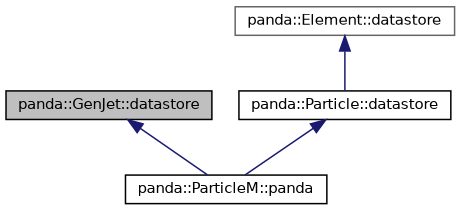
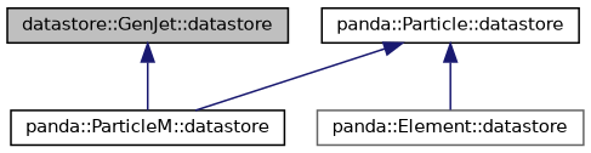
  digraph {
    node [color=black fillcolor=white fontname=Helvetica fontsize=10 shape=record style=filled]
    edge [color=midnightblue dir=back fontname=Helvetica fontsize=10 labelfontname=Helvetica labelfontsize=10 style=solid]
-   n1 [fillcolor=grey75 fontcolor=black height=0.2 label="panda::GenJet::datastore" width=0.4]
-   n2 [height=0.2 label="panda::ParticleM::panda" width=0.4]
+   n1 [fillcolor=grey75 fontcolor=black height=0.2 label="datastore::GenJet::datastore" width=0.4]
+   n2 [height=0.2 label="panda::ParticleM::datastore" width=0.4]
    n3 [height=0.2 label="panda::Particle::datastore" width=0.4]
    n4 [color=gray40 height=0.2 label="panda::Element::datastore" width=0.4]
    n1 -> n2
    n3 -> n2
-   n4 -> n3
+   n3 -> n4
  }
